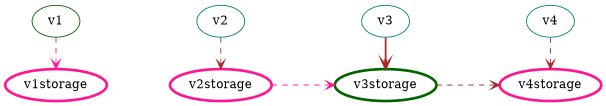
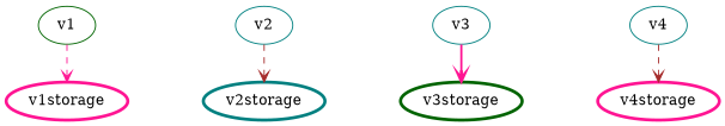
  graph {
    nodesep=1
    node [color=teal group=api shape=ellipse]
    edge [arrowhead=vee color=brown dir=forward style=dashed]
    v1 [color=darkgreen]
    v2
    v3
    v4
    v1storage [color=deeppink group=storage penwidth=3 rankType=min]
-   v2storage [color=deeppink group=storage penwidth=3 rankType=min]
+   v2storage [group=storage penwidth=3 rankType=min]
    v3storage [color=darkgreen group=storage penwidth=3 rankType=min]
    v4storage [color=deeppink group=storage penwidth=3 rankType=min]
    subgraph sub_1 {
      label="API Versions"
      labelloc=t
      rank=same
      v1
      v2
      v3
      v4
    }
    subgraph sub_2 {
      rank=same
      v1storage
      v2storage
      v3storage
      v4storage
    }
    v1 -- v1storage [color=deeppink]
    v2 -- v2storage
-   v3 -- v3storage [style=bold]
+   v3 -- v3storage [color=deeppink style=bold]
    v4 -- v4storage
-   v2storage -- v3storage [color=deeppink]
-   v3storage -- v4storage
  }
